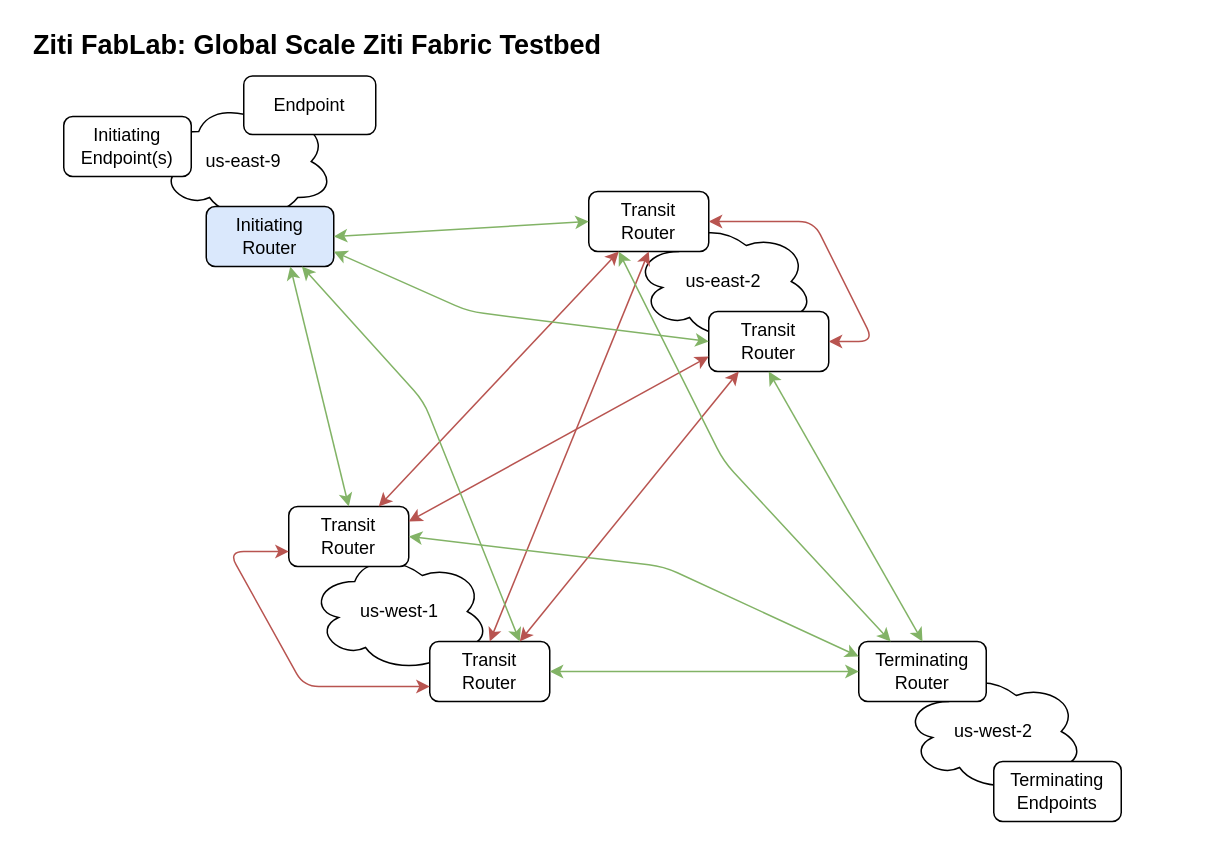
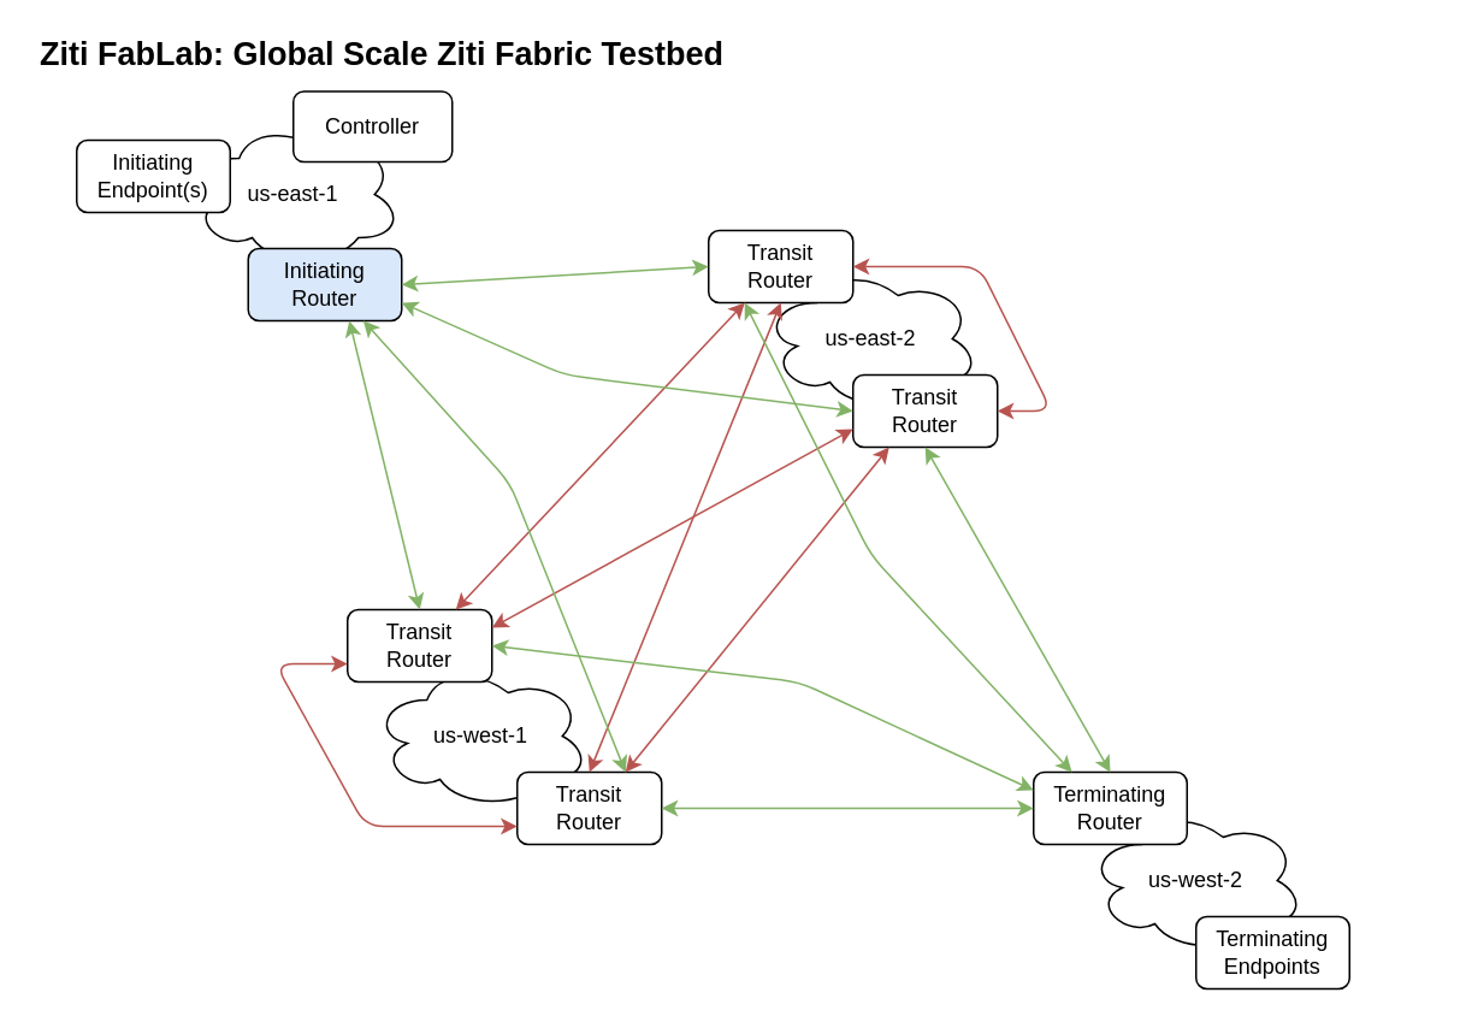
  <mxCell id="0" />
  <mxCell id="1" parent="0" />
- <mxCell id="2" value="us-east-9" style="ellipse;shape=cloud;whiteSpace=wrap;html=1;" vertex="1" parent="1"><mxGeometry x="102" y="67" width="120" height="80" as="geometry" /></mxCell>
- <mxCell id="3" value="Endpoint" style="rounded=1;whiteSpace=wrap;html=1;" vertex="1" parent="1"><mxGeometry x="162" y="50" width="88" height="39" as="geometry" /></mxCell>
+ <mxCell id="2" value="us-east-1" style="ellipse;shape=cloud;whiteSpace=wrap;html=1;" vertex="1" parent="1"><mxGeometry x="102" y="67" width="120" height="80" as="geometry" /></mxCell>
+ <mxCell id="3" value="Controller" style="rounded=1;whiteSpace=wrap;html=1;" vertex="1" parent="1"><mxGeometry x="162" y="50" width="88" height="39" as="geometry" /></mxCell>
  <mxCell id="4" value="Initiating&lt;br&gt;Endpoint(s)" style="rounded=1;whiteSpace=wrap;html=1;" vertex="1" parent="1"><mxGeometry x="42" y="77" width="85" height="40" as="geometry" /></mxCell>
  <mxCell id="5" value="us-east-2" style="ellipse;shape=cloud;whiteSpace=wrap;html=1;" vertex="1" parent="1"><mxGeometry x="422" y="147" width="120" height="80" as="geometry" /></mxCell>
  <mxCell id="6" value="Transit&lt;br&gt;Router" style="rounded=1;whiteSpace=wrap;html=1;" vertex="1" parent="1"><mxGeometry x="472" y="207" width="80" height="40" as="geometry" /></mxCell>
  <mxCell id="7" value="Transit&lt;br&gt;Router" style="rounded=1;whiteSpace=wrap;html=1;" vertex="1" parent="1"><mxGeometry x="392" y="127" width="80" height="40" as="geometry" /></mxCell>
  <mxCell id="8" value="Initiating&lt;br&gt;Router" style="rounded=1;whiteSpace=wrap;html=1;fillColor=#dae8fc;" vertex="1" parent="1"><mxGeometry x="137" y="137" width="85" height="40" as="geometry" /></mxCell>
  <mxCell id="9" value="us-west-1" style="ellipse;shape=cloud;whiteSpace=wrap;html=1;" vertex="1" parent="1"><mxGeometry x="206" y="367" width="120" height="80" as="geometry" /></mxCell>
  <mxCell id="10" value="Transit&lt;br&gt;Router" style="rounded=1;whiteSpace=wrap;html=1;" vertex="1" parent="1"><mxGeometry x="192" y="337" width="80" height="40" as="geometry" /></mxCell>
  <mxCell id="11" value="Transit&lt;br&gt;Router" style="rounded=1;whiteSpace=wrap;html=1;" vertex="1" parent="1"><mxGeometry x="286" y="427" width="80" height="40" as="geometry" /></mxCell>
  <mxCell id="12" value="us-west-2" style="ellipse;shape=cloud;whiteSpace=wrap;html=1;" vertex="1" parent="1"><mxGeometry x="602" y="447" width="120" height="80" as="geometry" /></mxCell>
  <mxCell id="13" value="Terminating&lt;br&gt;Router" style="rounded=1;whiteSpace=wrap;html=1;" vertex="1" parent="1"><mxGeometry x="572" y="427" width="85" height="40" as="geometry" /></mxCell>
  <mxCell id="14" value="Terminating Endpoints" style="rounded=1;whiteSpace=wrap;html=1;" vertex="1" parent="1"><mxGeometry x="662" y="507" width="85" height="40" as="geometry" /></mxCell>
  <mxCell id="15" value="" style="endArrow=classic;startArrow=classic;html=1;entryX=0.659;entryY=1;entryDx=0;entryDy=0;entryPerimeter=0;exitX=0.5;exitY=0;exitDx=0;exitDy=0;fillColor=#d5e8d4;strokeColor=#82b366;" edge="1" parent="1" source="10" target="8"><mxGeometry width="50" height="50" relative="1" as="geometry"><mxPoint x="162" y="307" as="sourcePoint" /><mxPoint x="212" y="257" as="targetPoint" /></mxGeometry></mxCell>
  <mxCell id="16" value="" style="endArrow=classic;startArrow=classic;html=1;entryX=1;entryY=0.5;entryDx=0;entryDy=0;exitX=0;exitY=0.5;exitDx=0;exitDy=0;fillColor=#d5e8d4;strokeColor=#82b366;" edge="1" parent="1" source="7" target="8"><mxGeometry width="50" height="50" relative="1" as="geometry"><mxPoint x="272" y="317" as="sourcePoint" /><mxPoint x="322" y="267" as="targetPoint" /></mxGeometry></mxCell>
  <mxCell id="17" value="" style="endArrow=classic;startArrow=classic;html=1;entryX=0.25;entryY=1;entryDx=0;entryDy=0;exitX=0.75;exitY=0;exitDx=0;exitDy=0;fillColor=#f8cecc;strokeColor=#b85450;" edge="1" parent="1" source="10" target="7"><mxGeometry width="50" height="50" relative="1" as="geometry"><mxPoint x="302" y="297" as="sourcePoint" /><mxPoint x="352" y="247" as="targetPoint" /></mxGeometry></mxCell>
  <mxCell id="18" value="" style="endArrow=classic;startArrow=classic;html=1;entryX=0.5;entryY=1;entryDx=0;entryDy=0;exitX=0.5;exitY=0;exitDx=0;exitDy=0;fillColor=#f8cecc;strokeColor=#b85450;" edge="1" parent="1" source="11" target="7"><mxGeometry width="50" height="50" relative="1" as="geometry"><mxPoint x="392" y="377" as="sourcePoint" /><mxPoint x="442" y="327" as="targetPoint" /></mxGeometry></mxCell>
  <mxCell id="19" value="" style="endArrow=classic;startArrow=classic;html=1;entryX=0;entryY=0.75;entryDx=0;entryDy=0;exitX=1;exitY=0.25;exitDx=0;exitDy=0;fillColor=#f8cecc;strokeColor=#b85450;" edge="1" parent="1" source="10" target="6"><mxGeometry width="50" height="50" relative="1" as="geometry"><mxPoint x="492" y="377" as="sourcePoint" /><mxPoint x="542" y="327" as="targetPoint" /></mxGeometry></mxCell>
  <mxCell id="20" value="" style="endArrow=classic;startArrow=classic;html=1;entryX=0.25;entryY=1;entryDx=0;entryDy=0;exitX=0.75;exitY=0;exitDx=0;exitDy=0;fillColor=#f8cecc;strokeColor=#b85450;" edge="1" parent="1" source="11" target="6"><mxGeometry width="50" height="50" relative="1" as="geometry"><mxPoint x="592" y="397" as="sourcePoint" /><mxPoint x="642" y="347" as="targetPoint" /></mxGeometry></mxCell>
  <mxCell id="21" value="" style="endArrow=classic;startArrow=classic;html=1;entryX=0;entryY=0.75;entryDx=0;entryDy=0;exitX=0;exitY=0.75;exitDx=0;exitDy=0;fillColor=#f8cecc;strokeColor=#b85450;" edge="1" parent="1" source="11" target="10"><mxGeometry width="50" height="50" relative="1" as="geometry"><mxPoint x="72" y="467" as="sourcePoint" /><mxPoint x="122" y="417" as="targetPoint" /><Array as="points"><mxPoint x="202" y="457" /><mxPoint x="152" y="367" /></Array></mxGeometry></mxCell>
  <mxCell id="22" value="" style="endArrow=classic;startArrow=classic;html=1;entryX=1;entryY=0.5;entryDx=0;entryDy=0;exitX=1;exitY=0.5;exitDx=0;exitDy=0;fillColor=#f8cecc;strokeColor=#b85450;" edge="1" parent="1" source="6" target="7"><mxGeometry width="50" height="50" relative="1" as="geometry"><mxPoint x="632" y="167" as="sourcePoint" /><mxPoint x="682" y="117" as="targetPoint" /><Array as="points"><mxPoint x="582" y="227" /><mxPoint x="542" y="147" /></Array></mxGeometry></mxCell>
  <mxCell id="23" value="" style="endArrow=classic;startArrow=classic;html=1;entryX=0.5;entryY=1;entryDx=0;entryDy=0;exitX=0.5;exitY=0;exitDx=0;exitDy=0;fillColor=#d5e8d4;strokeColor=#82b366;" edge="1" parent="1" source="13" target="6"><mxGeometry width="50" height="50" relative="1" as="geometry"><mxPoint x="462" y="427" as="sourcePoint" /><mxPoint x="512" y="377" as="targetPoint" /></mxGeometry></mxCell>
  <mxCell id="24" value="" style="endArrow=classic;startArrow=classic;html=1;exitX=1;exitY=0.75;exitDx=0;exitDy=0;entryX=0;entryY=0.5;entryDx=0;entryDy=0;fillColor=#d5e8d4;strokeColor=#82b366;" edge="1" parent="1" source="8" target="6"><mxGeometry width="50" height="50" relative="1" as="geometry"><mxPoint x="262" y="257" as="sourcePoint" /><mxPoint x="312" y="207" as="targetPoint" /><Array as="points"><mxPoint x="312" y="207" /></Array></mxGeometry></mxCell>
  <mxCell id="25" value="" style="endArrow=classic;startArrow=classic;html=1;entryX=0.75;entryY=1;entryDx=0;entryDy=0;exitX=0.75;exitY=0;exitDx=0;exitDy=0;fillColor=#d5e8d4;strokeColor=#82b366;" edge="1" parent="1" source="11" target="8"><mxGeometry width="50" height="50" relative="1" as="geometry"><mxPoint x="122" y="297" as="sourcePoint" /><mxPoint x="172" y="247" as="targetPoint" /><Array as="points"><mxPoint x="282" y="267" /></Array></mxGeometry></mxCell>
  <mxCell id="26" value="" style="endArrow=classic;startArrow=classic;html=1;entryX=1;entryY=0.5;entryDx=0;entryDy=0;exitX=0;exitY=0.5;exitDx=0;exitDy=0;fillColor=#d5e8d4;strokeColor=#82b366;" edge="1" parent="1" source="13" target="11"><mxGeometry width="50" height="50" relative="1" as="geometry"><mxPoint x="472" y="597" as="sourcePoint" /><mxPoint x="522" y="547" as="targetPoint" /></mxGeometry></mxCell>
  <mxCell id="27" value="" style="endArrow=classic;startArrow=classic;html=1;entryX=0;entryY=0.25;entryDx=0;entryDy=0;exitX=1;exitY=0.5;exitDx=0;exitDy=0;fillColor=#d5e8d4;strokeColor=#82b366;" edge="1" parent="1" source="10" target="13"><mxGeometry width="50" height="50" relative="1" as="geometry"><mxPoint x="482" y="447" as="sourcePoint" /><mxPoint x="532" y="397" as="targetPoint" /><Array as="points"><mxPoint x="442" y="377" /></Array></mxGeometry></mxCell>
  <mxCell id="28" value="" style="endArrow=classic;startArrow=classic;html=1;entryX=0.25;entryY=1;entryDx=0;entryDy=0;exitX=0.25;exitY=0;exitDx=0;exitDy=0;fillColor=#d5e8d4;strokeColor=#82b366;" edge="1" parent="1" source="13" target="7"><mxGeometry width="50" height="50" relative="1" as="geometry"><mxPoint x="482" y="667" as="sourcePoint" /><mxPoint x="532" y="617" as="targetPoint" /><Array as="points"><mxPoint x="482" y="307" /></Array></mxGeometry></mxCell>
  <mxCell id="29" value="Ziti FabLab: Global Scale Ziti Fabric Testbed" style="text;html=1;strokeColor=none;fillColor=none;align=left;verticalAlign=middle;whiteSpace=wrap;rounded=0;fontSize=18;fontStyle=1" vertex="1" parent="1"><mxGeometry x="20" y="20" width="770" height="20" as="geometry" /></mxCell>
